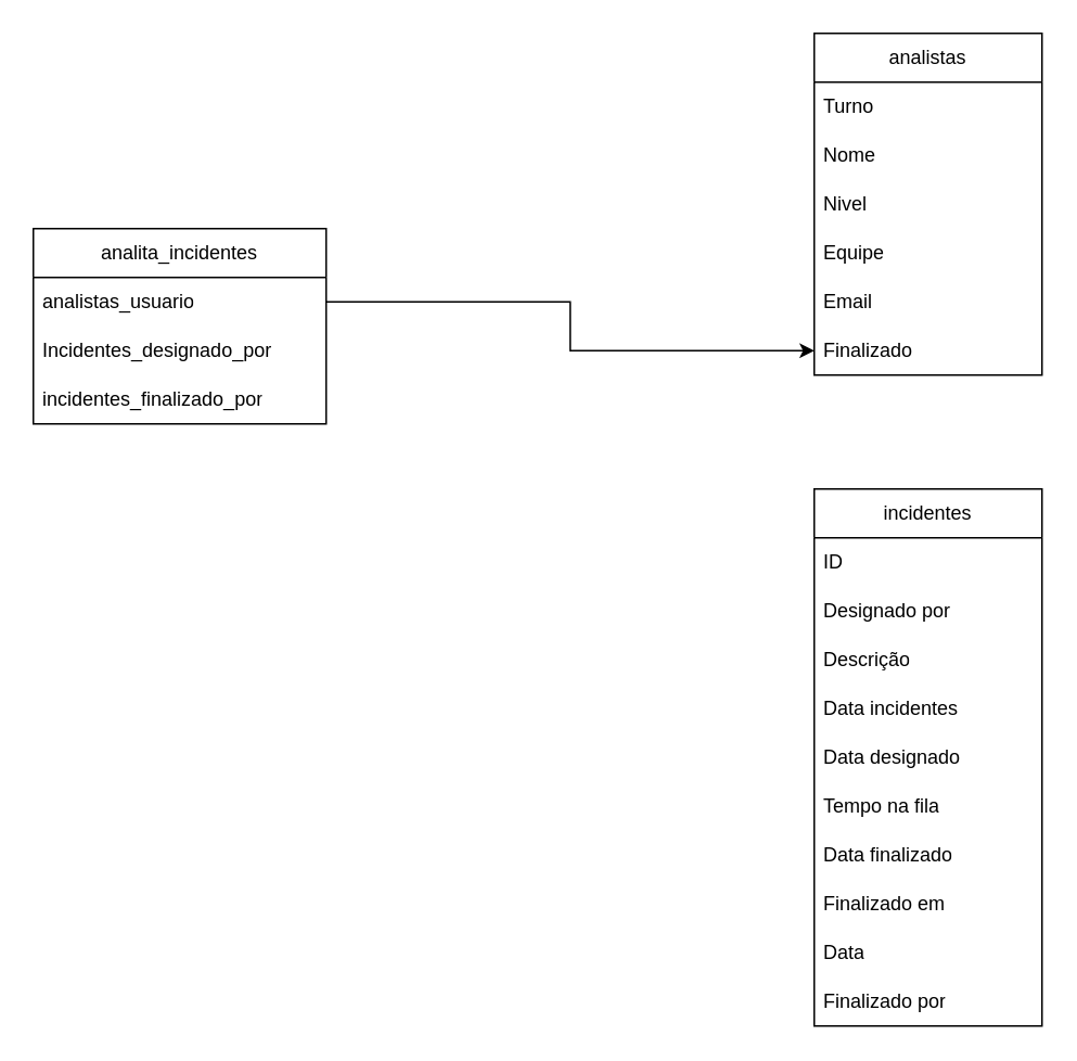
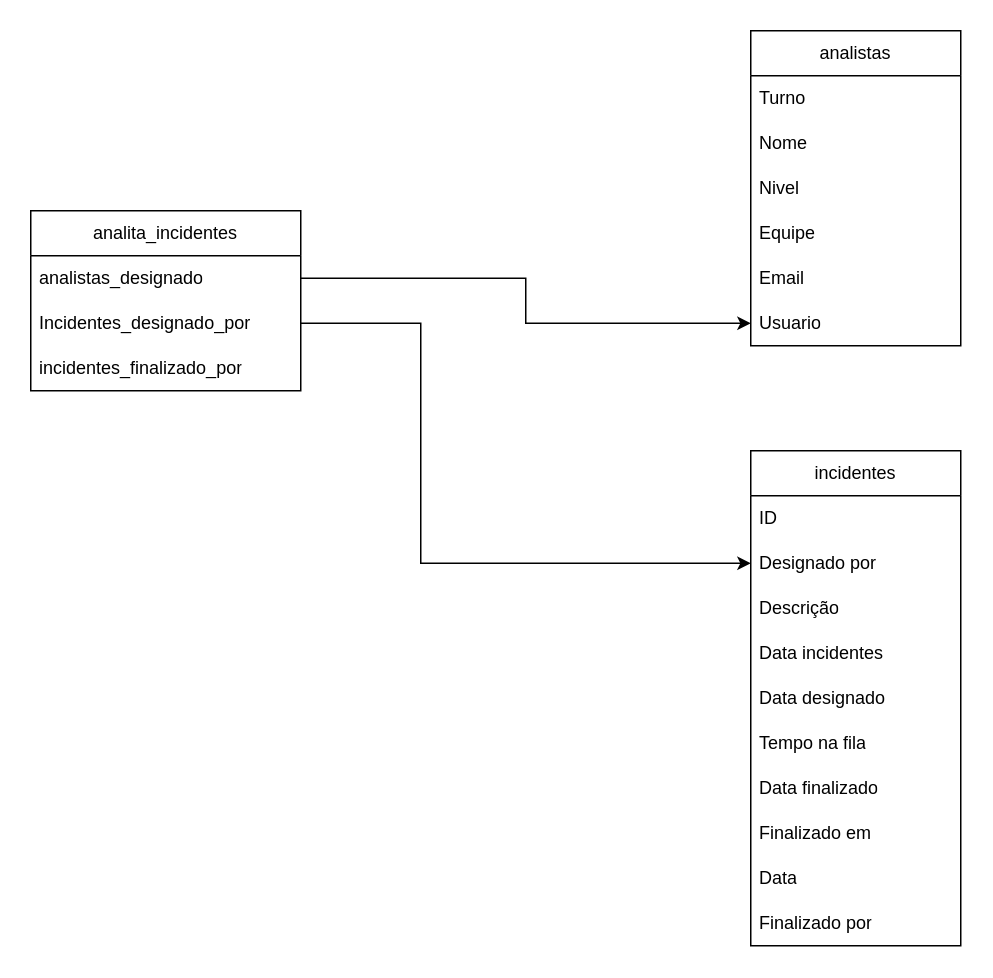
  <mxCell id="0" />
  <mxCell id="1" parent="0" />
  <mxCell id="2" value="analistas" style="swimlane;fontStyle=0;childLayout=stackLayout;horizontal=1;startSize=30;horizontalStack=0;resizeParent=1;resizeParentMax=0;resizeLast=0;collapsible=1;marginBottom=0;whiteSpace=wrap;html=1;" parent="1" vertex="1"><mxGeometry x="500" y="20" width="140" height="210" as="geometry" /></mxCell>
  <mxCell id="3" value="Turno" style="text;strokeColor=none;fillColor=none;align=left;verticalAlign=middle;spacingLeft=4;spacingRight=4;overflow=hidden;points=[[0,0.5],[1,0.5]];portConstraint=eastwest;rotatable=0;whiteSpace=wrap;html=1;" parent="2" vertex="1"><mxGeometry y="30" width="140" height="30" as="geometry" /></mxCell>
  <mxCell id="4" value="Nome" style="text;strokeColor=none;fillColor=none;align=left;verticalAlign=middle;spacingLeft=4;spacingRight=4;overflow=hidden;points=[[0,0.5],[1,0.5]];portConstraint=eastwest;rotatable=0;whiteSpace=wrap;html=1;" parent="2" vertex="1"><mxGeometry y="60" width="140" height="30" as="geometry" /></mxCell>
  <mxCell id="5" value="Nivel" style="text;strokeColor=none;fillColor=none;align=left;verticalAlign=middle;spacingLeft=4;spacingRight=4;overflow=hidden;points=[[0,0.5],[1,0.5]];portConstraint=eastwest;rotatable=0;whiteSpace=wrap;html=1;" parent="2" vertex="1"><mxGeometry y="90" width="140" height="30" as="geometry" /></mxCell>
  <mxCell id="6" value="Equipe" style="text;strokeColor=none;fillColor=none;align=left;verticalAlign=middle;spacingLeft=4;spacingRight=4;overflow=hidden;points=[[0,0.5],[1,0.5]];portConstraint=eastwest;rotatable=0;whiteSpace=wrap;html=1;" parent="2" vertex="1"><mxGeometry y="120" width="140" height="30" as="geometry" /></mxCell>
  <mxCell id="7" value="Email" style="text;strokeColor=none;fillColor=none;align=left;verticalAlign=middle;spacingLeft=4;spacingRight=4;overflow=hidden;points=[[0,0.5],[1,0.5]];portConstraint=eastwest;rotatable=0;whiteSpace=wrap;html=1;" parent="2" vertex="1"><mxGeometry y="150" width="140" height="30" as="geometry" /></mxCell>
- <mxCell id="8" value="Finalizado" style="text;strokeColor=none;fillColor=none;align=left;verticalAlign=middle;spacingLeft=4;spacingRight=4;overflow=hidden;points=[[0,0.5],[1,0.5]];portConstraint=eastwest;rotatable=0;whiteSpace=wrap;html=1;" parent="2" vertex="1"><mxGeometry y="180" width="140" height="30" as="geometry" /></mxCell>
+ <mxCell id="8" value="Usuario" style="text;strokeColor=none;fillColor=none;align=left;verticalAlign=middle;spacingLeft=4;spacingRight=4;overflow=hidden;points=[[0,0.5],[1,0.5]];portConstraint=eastwest;rotatable=0;whiteSpace=wrap;html=1;" parent="2" vertex="1"><mxGeometry y="180" width="140" height="30" as="geometry" /></mxCell>
  <mxCell id="9" value="incidentes" style="swimlane;fontStyle=0;childLayout=stackLayout;horizontal=1;startSize=30;horizontalStack=0;resizeParent=1;resizeParentMax=0;resizeLast=0;collapsible=1;marginBottom=0;whiteSpace=wrap;html=1;" parent="1" vertex="1"><mxGeometry x="500" y="300" width="140" height="330" as="geometry" /></mxCell>
  <mxCell id="10" value="ID" style="text;strokeColor=none;fillColor=none;align=left;verticalAlign=middle;spacingLeft=4;spacingRight=4;overflow=hidden;points=[[0,0.5],[1,0.5]];portConstraint=eastwest;rotatable=0;whiteSpace=wrap;html=1;" parent="9" vertex="1"><mxGeometry y="30" width="140" height="30" as="geometry" /></mxCell>
  <mxCell id="11" value="Designado por" style="text;strokeColor=none;fillColor=none;align=left;verticalAlign=middle;spacingLeft=4;spacingRight=4;overflow=hidden;points=[[0,0.5],[1,0.5]];portConstraint=eastwest;rotatable=0;whiteSpace=wrap;html=1;" parent="9" vertex="1"><mxGeometry y="60" width="140" height="30" as="geometry" /></mxCell>
  <mxCell id="12" value="Descrição" style="text;strokeColor=none;fillColor=none;align=left;verticalAlign=middle;spacingLeft=4;spacingRight=4;overflow=hidden;points=[[0,0.5],[1,0.5]];portConstraint=eastwest;rotatable=0;whiteSpace=wrap;html=1;" parent="9" vertex="1"><mxGeometry y="90" width="140" height="30" as="geometry" /></mxCell>
  <mxCell id="13" value="Data incidentes" style="text;strokeColor=none;fillColor=none;align=left;verticalAlign=middle;spacingLeft=4;spacingRight=4;overflow=hidden;points=[[0,0.5],[1,0.5]];portConstraint=eastwest;rotatable=0;whiteSpace=wrap;html=1;" parent="9" vertex="1"><mxGeometry y="120" width="140" height="30" as="geometry" /></mxCell>
  <mxCell id="14" value="Data designado" style="text;strokeColor=none;fillColor=none;align=left;verticalAlign=middle;spacingLeft=4;spacingRight=4;overflow=hidden;points=[[0,0.5],[1,0.5]];portConstraint=eastwest;rotatable=0;whiteSpace=wrap;html=1;" parent="9" vertex="1"><mxGeometry y="150" width="140" height="30" as="geometry" /></mxCell>
  <mxCell id="15" value="Tempo na fila" style="text;strokeColor=none;fillColor=none;align=left;verticalAlign=middle;spacingLeft=4;spacingRight=4;overflow=hidden;points=[[0,0.5],[1,0.5]];portConstraint=eastwest;rotatable=0;whiteSpace=wrap;html=1;" parent="9" vertex="1"><mxGeometry y="180" width="140" height="30" as="geometry" /></mxCell>
  <mxCell id="16" value="Data finalizado" style="text;strokeColor=none;fillColor=none;align=left;verticalAlign=middle;spacingLeft=4;spacingRight=4;overflow=hidden;points=[[0,0.5],[1,0.5]];portConstraint=eastwest;rotatable=0;whiteSpace=wrap;html=1;" parent="9" vertex="1"><mxGeometry y="210" width="140" height="30" as="geometry" /></mxCell>
  <mxCell id="17" value="Finalizado em" style="text;strokeColor=none;fillColor=none;align=left;verticalAlign=middle;spacingLeft=4;spacingRight=4;overflow=hidden;points=[[0,0.5],[1,0.5]];portConstraint=eastwest;rotatable=0;whiteSpace=wrap;html=1;" parent="9" vertex="1"><mxGeometry y="240" width="140" height="30" as="geometry" /></mxCell>
  <mxCell id="18" value="Data" style="text;strokeColor=none;fillColor=none;align=left;verticalAlign=middle;spacingLeft=4;spacingRight=4;overflow=hidden;points=[[0,0.5],[1,0.5]];portConstraint=eastwest;rotatable=0;whiteSpace=wrap;html=1;" parent="9" vertex="1"><mxGeometry y="270" width="140" height="30" as="geometry" /></mxCell>
  <mxCell id="19" value="Finalizado por" style="text;strokeColor=none;fillColor=none;align=left;verticalAlign=middle;spacingLeft=4;spacingRight=4;overflow=hidden;points=[[0,0.5],[1,0.5]];portConstraint=eastwest;rotatable=0;whiteSpace=wrap;html=1;" parent="9" vertex="1"><mxGeometry y="300" width="140" height="30" as="geometry" /></mxCell>
  <mxCell id="20" value="analita_incidentes" style="swimlane;fontStyle=0;childLayout=stackLayout;horizontal=1;startSize=30;horizontalStack=0;resizeParent=1;resizeParentMax=0;resizeLast=0;collapsible=1;marginBottom=0;whiteSpace=wrap;html=1;" parent="1" vertex="1"><mxGeometry x="20" y="140" width="180" height="120" as="geometry" /></mxCell>
- <mxCell id="21" value="analistas_usuario" style="text;strokeColor=none;fillColor=none;align=left;verticalAlign=middle;spacingLeft=4;spacingRight=4;overflow=hidden;points=[[0,0.5],[1,0.5]];portConstraint=eastwest;rotatable=0;whiteSpace=wrap;html=1;" parent="20" vertex="1"><mxGeometry y="30" width="180" height="30" as="geometry" /></mxCell>
+ <mxCell id="21" value="analistas_designado" style="text;strokeColor=none;fillColor=none;align=left;verticalAlign=middle;spacingLeft=4;spacingRight=4;overflow=hidden;points=[[0,0.5],[1,0.5]];portConstraint=eastwest;rotatable=0;whiteSpace=wrap;html=1;" parent="20" vertex="1"><mxGeometry y="30" width="180" height="30" as="geometry" /></mxCell>
  <mxCell id="22" value="&lt;div&gt;Incidentes_designado_por&lt;/div&gt;" style="text;strokeColor=none;fillColor=none;align=left;verticalAlign=middle;spacingLeft=4;spacingRight=4;overflow=hidden;points=[[0,0.5],[1,0.5]];portConstraint=eastwest;rotatable=0;whiteSpace=wrap;html=1;" parent="20" vertex="1"><mxGeometry y="60" width="180" height="30" as="geometry" /></mxCell>
  <mxCell id="23" value="&lt;div&gt;incidentes_finalizado_por&lt;/div&gt;" style="text;strokeColor=none;fillColor=none;align=left;verticalAlign=middle;spacingLeft=4;spacingRight=4;overflow=hidden;points=[[0,0.5],[1,0.5]];portConstraint=eastwest;rotatable=0;whiteSpace=wrap;html=1;" parent="20" vertex="1"><mxGeometry y="90" width="180" height="30" as="geometry" /></mxCell>
  <mxCell id="24" style="edgeStyle=orthogonalEdgeStyle;rounded=0;orthogonalLoop=1;jettySize=auto;html=1;" parent="1" source="21" target="8" edge="1"><mxGeometry relative="1" as="geometry" /></mxCell>
+ <mxCell id="25" style="edgeStyle=orthogonalEdgeStyle;rounded=0;orthogonalLoop=1;jettySize=auto;html=1;" parent="1" source="22" target="11" edge="1"><mxGeometry relative="1" as="geometry"><Array as="points"><mxPoint x="280" y="215" /><mxPoint x="280" y="375" /></Array></mxGeometry></mxCell>
